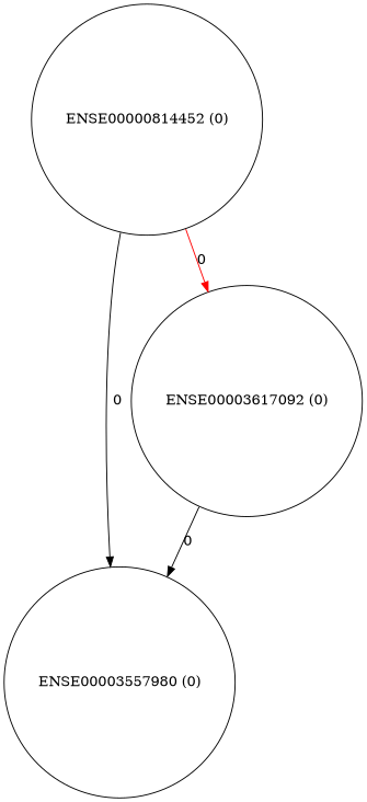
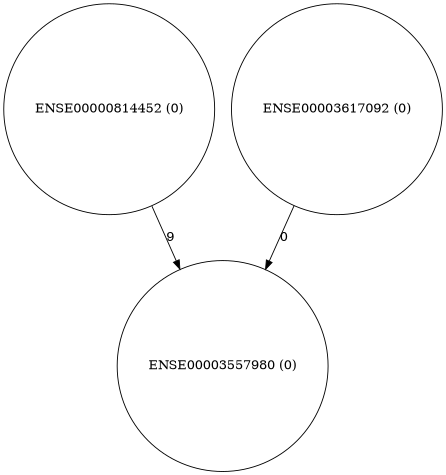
  digraph {
    node [shape=circle]
    edge [color=black]
    "ENSE00000814452 (0)"
    "ENSE00003557980 (0)"
    "ENSE00003617092 (0)"
-   "ENSE00000814452 (0)" -> "ENSE00003557980 (0)" [label=0]
-   "ENSE00000814452 (0)" -> "ENSE00003617092 (0)" [color=red label=0]
+   "ENSE00000814452 (0)" -> "ENSE00003557980 (0)" [label=9]
    "ENSE00003617092 (0)" -> "ENSE00003557980 (0)" [label=0]
  }
